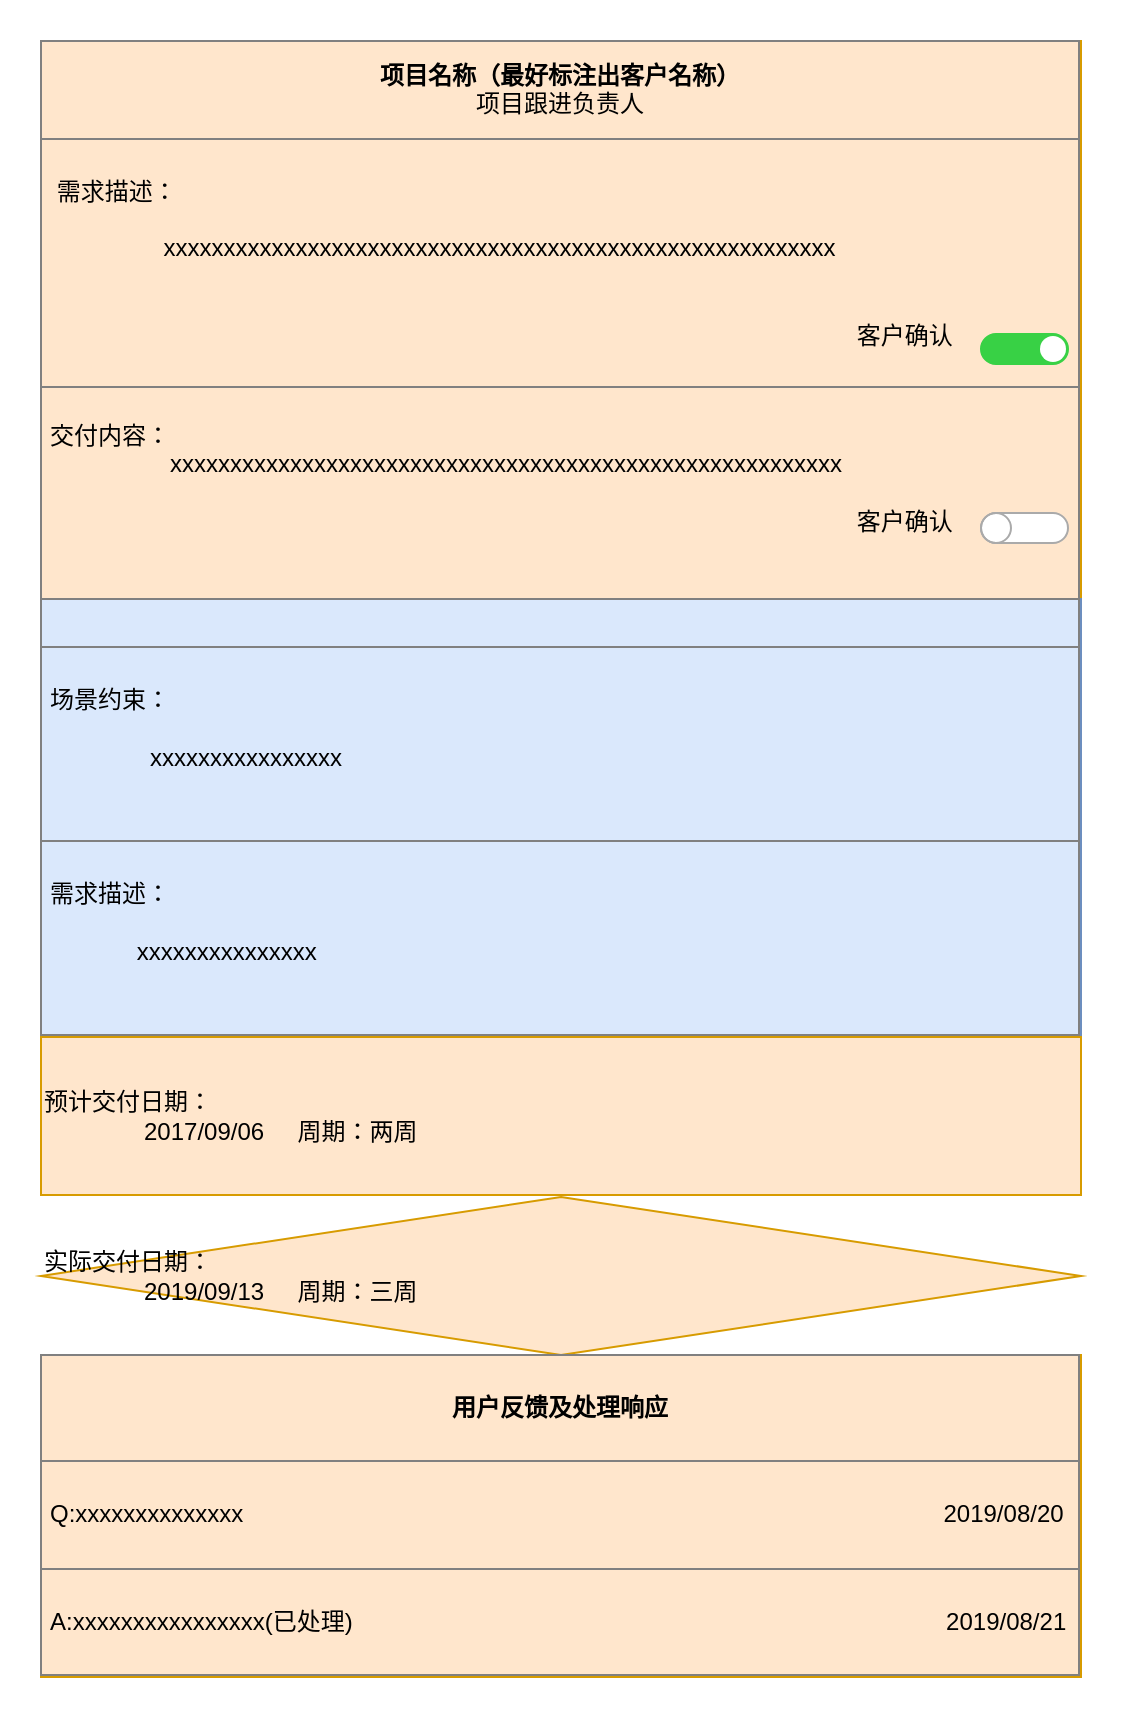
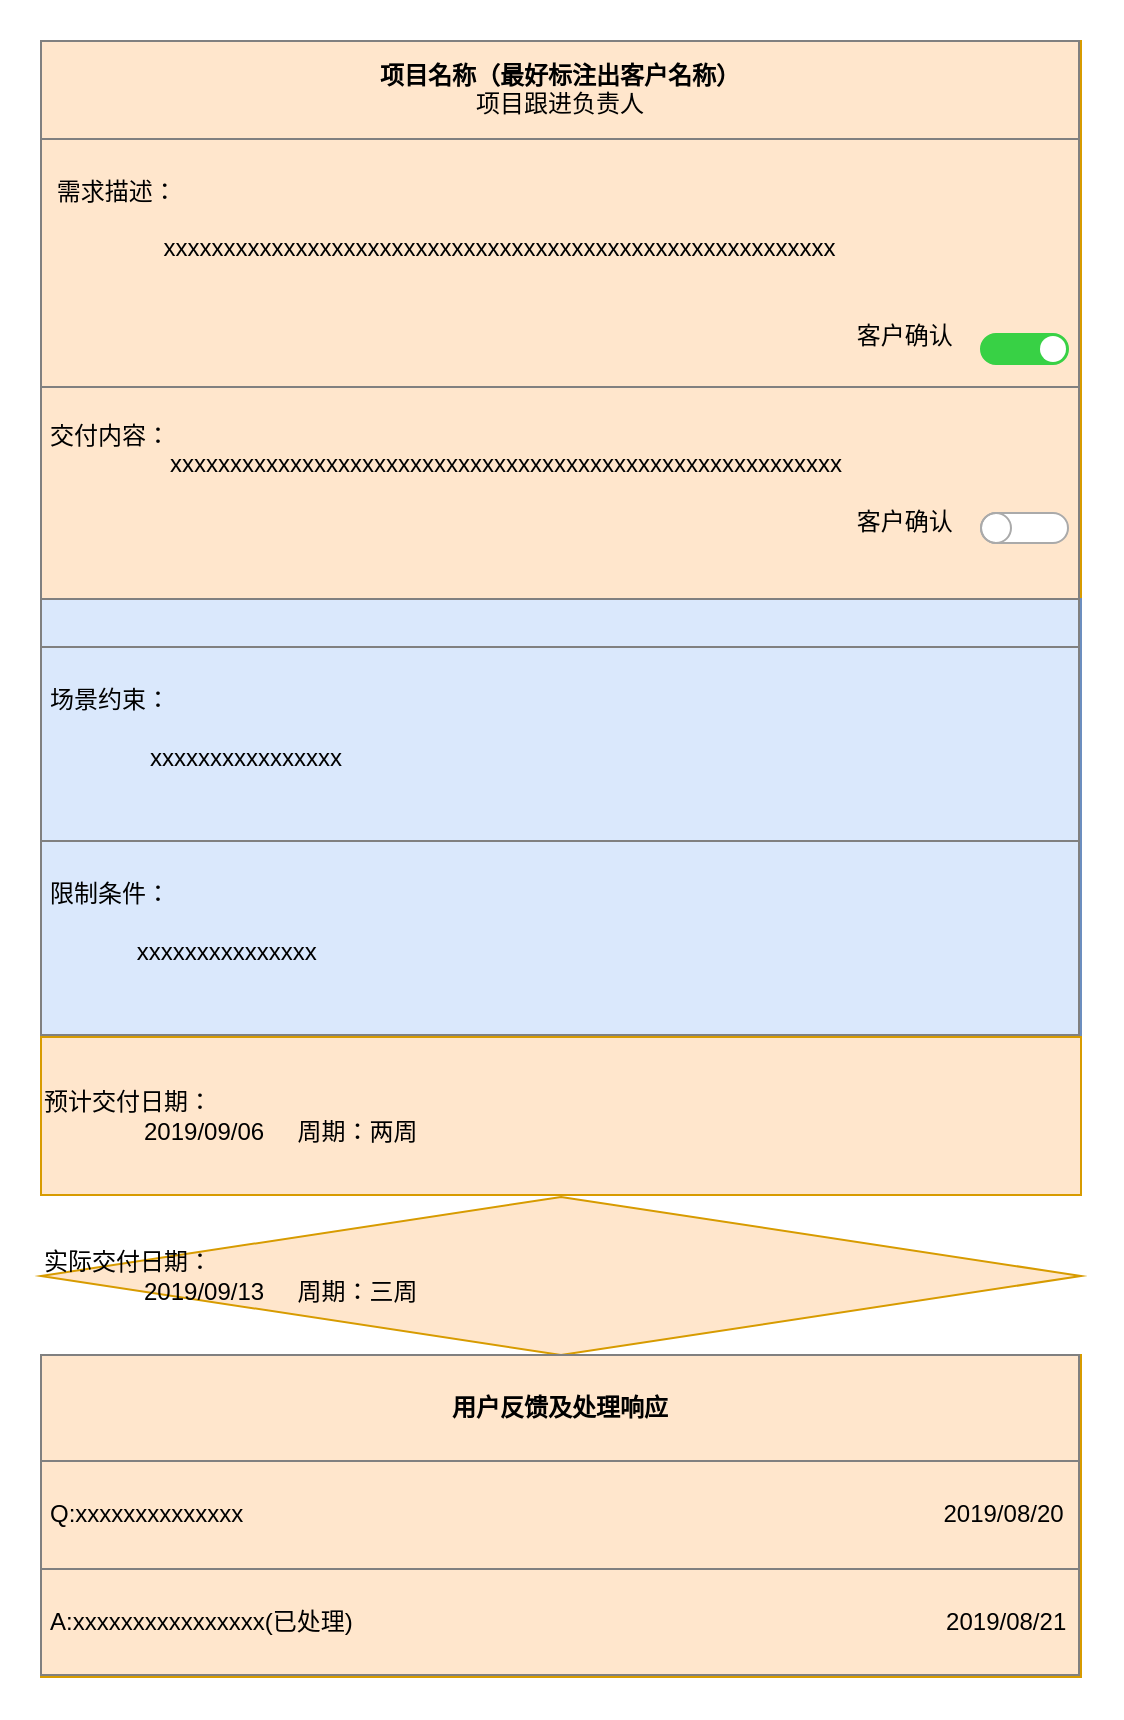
  <mxCell id="0" />
  <mxCell id="1" parent="0" />
  <mxCell id="2" value="&lt;table border=&quot;1&quot; width=&quot;100%&quot; cellpadding=&quot;4&quot; style=&quot;width: 100% ; height: 100% ; border-collapse: collapse&quot;&gt;&lt;tbody&gt;&lt;tr&gt;&lt;th align=&quot;center&quot;&gt;项目名称（最好标注出客户名称）&lt;br&gt;&lt;span style=&quot;font-weight: normal&quot;&gt;项目跟进负责人&lt;/span&gt;&lt;/th&gt;&lt;/tr&gt;&lt;tr&gt;&lt;td align=&quot;center&quot;&gt;&lt;div style=&quot;text-align: left&quot;&gt;&amp;nbsp;需求描述：&amp;nbsp;&amp;nbsp;&lt;/div&gt;&lt;div style=&quot;text-align: left&quot;&gt;&amp;nbsp; &amp;nbsp; &amp;nbsp; &amp;nbsp; &amp;nbsp; &amp;nbsp; &amp;nbsp; &amp;nbsp; &amp;nbsp; &amp;nbsp; &amp;nbsp; &amp;nbsp; &amp;nbsp; &amp;nbsp; &amp;nbsp; &amp;nbsp; &amp;nbsp; &amp;nbsp; &amp;nbsp; &amp;nbsp; &amp;nbsp; &amp;nbsp; &amp;nbsp; &amp;nbsp; &amp;nbsp; &amp;nbsp; &amp;nbsp; &amp;nbsp; &amp;nbsp; &amp;nbsp; &amp;nbsp; &amp;nbsp; &amp;nbsp; &amp;nbsp; &amp;nbsp; &amp;nbsp; &amp;nbsp; &amp;nbsp; &amp;nbsp; &amp;nbsp; &amp;nbsp; &amp;nbsp; &amp;nbsp; &amp;nbsp; &amp;nbsp; &amp;nbsp; &amp;nbsp; &amp;nbsp; &amp;nbsp; &amp;nbsp; &amp;nbsp; &amp;nbsp; &amp;nbsp; &amp;nbsp; &amp;nbsp; &amp;nbsp; &amp;nbsp; &amp;nbsp; &amp;nbsp; &amp;nbsp; &amp;nbsp;&amp;nbsp;&lt;/div&gt;&lt;div style=&quot;text-align: left&quot;&gt;&amp;nbsp; &amp;nbsp; &amp;nbsp; &amp;nbsp; &amp;nbsp; &amp;nbsp; &amp;nbsp; &amp;nbsp; &amp;nbsp;&lt;span&gt;xxxxxxxxxxxxxx&lt;/span&gt;&lt;span&gt;xxxxxxxxxxxxxx&lt;/span&gt;&lt;span&gt;xxxxxxxxxxxxxx&lt;/span&gt;&lt;span&gt;xxxxxxxxxxxxxx&lt;/span&gt;&lt;/div&gt;&lt;div style=&quot;text-align: left&quot;&gt;&lt;br&gt;&lt;/div&gt;&lt;div style=&quot;text-align: left&quot;&gt;&amp;nbsp; &amp;nbsp; &amp;nbsp; &amp;nbsp; &amp;nbsp; &amp;nbsp; &amp;nbsp; &amp;nbsp; &amp;nbsp; &amp;nbsp; &amp;nbsp; &amp;nbsp; &amp;nbsp; &amp;nbsp; &amp;nbsp; &amp;nbsp; &amp;nbsp; &amp;nbsp; &amp;nbsp; &amp;nbsp; &amp;nbsp; &amp;nbsp; &amp;nbsp; &amp;nbsp; &amp;nbsp; &amp;nbsp; &amp;nbsp; &amp;nbsp; &amp;nbsp; &amp;nbsp; &amp;nbsp; &amp;nbsp; &amp;nbsp; &amp;nbsp; &amp;nbsp; &amp;nbsp; &amp;nbsp; &amp;nbsp; &amp;nbsp; &amp;nbsp; &amp;nbsp; &amp;nbsp; &amp;nbsp; &amp;nbsp; &amp;nbsp; &amp;nbsp; &amp;nbsp; &amp;nbsp; &amp;nbsp; &amp;nbsp; &amp;nbsp; &amp;nbsp; &amp;nbsp; &amp;nbsp; &amp;nbsp; &amp;nbsp; &amp;nbsp; &amp;nbsp; &amp;nbsp; &amp;nbsp; &amp;nbsp;&lt;/div&gt;&lt;div style=&quot;text-align: left&quot;&gt;&amp;nbsp; &amp;nbsp; &amp;nbsp; &amp;nbsp; &amp;nbsp; &amp;nbsp; &amp;nbsp; &amp;nbsp; &amp;nbsp; &amp;nbsp; &amp;nbsp; &amp;nbsp; &amp;nbsp; &amp;nbsp; &amp;nbsp; &amp;nbsp; &amp;nbsp; &amp;nbsp; &amp;nbsp; &amp;nbsp; &amp;nbsp; &amp;nbsp; &amp;nbsp; &amp;nbsp; &amp;nbsp; &amp;nbsp; &amp;nbsp; &amp;nbsp; &amp;nbsp; &amp;nbsp; &amp;nbsp; &amp;nbsp; &amp;nbsp; &amp;nbsp; &amp;nbsp; &amp;nbsp; &amp;nbsp; &amp;nbsp; &amp;nbsp; &amp;nbsp; &amp;nbsp; &amp;nbsp; &amp;nbsp; &amp;nbsp; &amp;nbsp; &amp;nbsp; &amp;nbsp; &amp;nbsp; &amp;nbsp; &amp;nbsp; &amp;nbsp; &amp;nbsp; &amp;nbsp; &amp;nbsp; &amp;nbsp; &amp;nbsp; &amp;nbsp; &amp;nbsp; &amp;nbsp; &amp;nbsp; &amp;nbsp;客户确认&lt;/div&gt;&lt;/td&gt;&lt;/tr&gt;&lt;tr&gt;&lt;td align=&quot;center&quot; style=&quot;text-align: left&quot;&gt;交付内容：&lt;br&gt;&amp;nbsp; &amp;nbsp; &amp;nbsp; &amp;nbsp; &amp;nbsp; &amp;nbsp; &amp;nbsp; &amp;nbsp; &amp;nbsp; &lt;span&gt;xxxxxxxxxxxxxx&lt;/span&gt;&lt;span&gt;xxxxxxxxxxxxxx&lt;/span&gt;&lt;span&gt;xxxxxxxxxxxxxx&lt;/span&gt;&lt;span&gt;xxxxxxxxxxxxxx&lt;br&gt;&lt;br&gt;&amp;nbsp; &amp;nbsp; &amp;nbsp; &amp;nbsp; &amp;nbsp; &amp;nbsp; &amp;nbsp; &amp;nbsp; &amp;nbsp; &amp;nbsp; &amp;nbsp; &amp;nbsp; &amp;nbsp; &amp;nbsp; &amp;nbsp; &amp;nbsp; &amp;nbsp; &amp;nbsp; &amp;nbsp; &amp;nbsp; &amp;nbsp; &amp;nbsp; &amp;nbsp; &amp;nbsp; &amp;nbsp; &amp;nbsp; &amp;nbsp; &amp;nbsp; &amp;nbsp; &amp;nbsp; &amp;nbsp; &amp;nbsp; &amp;nbsp; &amp;nbsp; &amp;nbsp; &amp;nbsp; &amp;nbsp; &amp;nbsp; &amp;nbsp; &amp;nbsp; &amp;nbsp; &amp;nbsp; &amp;nbsp; &amp;nbsp; &amp;nbsp; &amp;nbsp; &amp;nbsp; &amp;nbsp; &amp;nbsp; &amp;nbsp; &amp;nbsp; &amp;nbsp; &amp;nbsp; &amp;nbsp; &amp;nbsp; &amp;nbsp; &amp;nbsp; &amp;nbsp; &amp;nbsp; &amp;nbsp; &amp;nbsp;客户确认&lt;br&gt;&lt;/span&gt;&lt;div&gt;&lt;br&gt;&lt;/div&gt;&lt;/td&gt;&lt;/tr&gt;&lt;/tbody&gt;&lt;/table&gt;" style="text;html=1;strokeColor=#d79b00;fillColor=#ffe6cc;overflow=fill;" parent="1" vertex="1"><mxGeometry x="20" y="20" width="520" height="280" as="geometry" /></mxCell>
  <mxCell id="3" value="" style="html=1;verticalLabelPosition=bottom;labelBackgroundColor=#ffffff;verticalAlign=top;shadow=0;dashed=0;strokeWidth=1;shape=mxgraph.ios7ui.onOffButton;buttonState=on;strokeColor=#38D145;strokeColor2=#aaaaaa;fillColor=#38D145;fillColor2=#ffffff;" vertex="1" parent="1"><mxGeometry x="490" y="166.5" width="43.5" height="15" as="geometry" /></mxCell>
  <mxCell id="4" value="" style="html=1;verticalLabelPosition=bottom;labelBackgroundColor=#ffffff;verticalAlign=top;shadow=0;dashed=0;strokeWidth=1;shape=mxgraph.ios7ui.onOffButton;buttonState=off;strokeColor=#38D145;strokeColor2=#aaaaaa;fillColor=#38D145;fillColor2=#ffffff;" vertex="1" parent="1"><mxGeometry x="490" y="256" width="43.5" height="15" as="geometry" /></mxCell>
- <mxCell id="5" value="&lt;table border=&quot;1&quot; width=&quot;100%&quot; cellpadding=&quot;4&quot; style=&quot;width: 100% ; height: 100% ; border-collapse: collapse&quot;&gt;&lt;tbody&gt;&lt;tr&gt;&lt;th align=&quot;center&quot;&gt;&lt;br&gt;&lt;/th&gt;&lt;/tr&gt;&lt;tr&gt;&lt;td align=&quot;center&quot; style=&quot;text-align: left&quot;&gt;&lt;br&gt;场景约束：&lt;br&gt;&lt;br&gt;&amp;nbsp; &amp;nbsp; &amp;nbsp; &amp;nbsp; &amp;nbsp; &amp;nbsp; &amp;nbsp; &amp;nbsp;xxxxxxxxxxxxxxxx&lt;br&gt;&lt;br&gt;&lt;br&gt;&lt;/td&gt;&lt;/tr&gt;&lt;tr&gt;&lt;td align=&quot;center&quot; style=&quot;text-align: left&quot;&gt;&lt;br&gt;需求描述：&lt;br&gt;&amp;nbsp; &amp;nbsp; &amp;nbsp; &amp;nbsp; &amp;nbsp; &amp;nbsp; &amp;nbsp; &lt;br&gt;&amp;nbsp; &amp;nbsp; &amp;nbsp; &amp;nbsp; &amp;nbsp; &amp;nbsp; &amp;nbsp;xxxxxxxxxxxxxxx&lt;br&gt;&lt;br&gt;&lt;br&gt;&lt;/td&gt;&lt;/tr&gt;&lt;/tbody&gt;&lt;/table&gt;" style="text;html=1;strokeColor=#6c8ebf;fillColor=#dae8fc;overflow=fill;" vertex="1" parent="1"><mxGeometry x="20" y="299" width="520" height="219" as="geometry" /></mxCell>
- <mxCell id="6" value="预计交付日期：&lt;br&gt;&amp;nbsp; &amp;nbsp; &amp;nbsp; &amp;nbsp; &amp;nbsp; &amp;nbsp; &amp;nbsp; &amp;nbsp;2017/09/06&amp;nbsp; &amp;nbsp; &amp;nbsp;周期：两周" style="rounded=0;whiteSpace=wrap;html=1;align=left;fillColor=#ffe6cc;strokeColor=#d79b00;" vertex="1" parent="1"><mxGeometry x="20" y="518" width="520" height="79" as="geometry" /></mxCell>
+ <mxCell id="5" value="&lt;table border=&quot;1&quot; width=&quot;100%&quot; cellpadding=&quot;4&quot; style=&quot;width: 100% ; height: 100% ; border-collapse: collapse&quot;&gt;&lt;tbody&gt;&lt;tr&gt;&lt;th align=&quot;center&quot;&gt;&lt;br&gt;&lt;/th&gt;&lt;/tr&gt;&lt;tr&gt;&lt;td align=&quot;center&quot; style=&quot;text-align: left&quot;&gt;&lt;br&gt;场景约束：&lt;br&gt;&lt;br&gt;&amp;nbsp; &amp;nbsp; &amp;nbsp; &amp;nbsp; &amp;nbsp; &amp;nbsp; &amp;nbsp; &amp;nbsp;xxxxxxxxxxxxxxxx&lt;br&gt;&lt;br&gt;&lt;br&gt;&lt;/td&gt;&lt;/tr&gt;&lt;tr&gt;&lt;td align=&quot;center&quot; style=&quot;text-align: left&quot;&gt;&lt;br&gt;限制条件：&lt;br&gt;&amp;nbsp; &amp;nbsp; &amp;nbsp; &amp;nbsp; &amp;nbsp; &amp;nbsp; &amp;nbsp; &lt;br&gt;&amp;nbsp; &amp;nbsp; &amp;nbsp; &amp;nbsp; &amp;nbsp; &amp;nbsp; &amp;nbsp;xxxxxxxxxxxxxxx&lt;br&gt;&lt;br&gt;&lt;br&gt;&lt;/td&gt;&lt;/tr&gt;&lt;/tbody&gt;&lt;/table&gt;" style="text;html=1;strokeColor=#6c8ebf;fillColor=#dae8fc;overflow=fill;" vertex="1" parent="1"><mxGeometry x="20" y="299" width="520" height="219" as="geometry" /></mxCell>
+ <mxCell id="6" value="预计交付日期：&lt;br&gt;&amp;nbsp; &amp;nbsp; &amp;nbsp; &amp;nbsp; &amp;nbsp; &amp;nbsp; &amp;nbsp; &amp;nbsp;2019/09/06&amp;nbsp; &amp;nbsp; &amp;nbsp;周期：两周" style="rounded=0;whiteSpace=wrap;html=1;align=left;fillColor=#ffe6cc;strokeColor=#d79b00;" vertex="1" parent="1"><mxGeometry x="20" y="518" width="520" height="79" as="geometry" /></mxCell>
  <mxCell id="7" value="实际交付日期：&lt;br&gt;&amp;nbsp; &amp;nbsp; &amp;nbsp; &amp;nbsp; &amp;nbsp; &amp;nbsp; &amp;nbsp; &amp;nbsp;2019/09/13&amp;nbsp; &amp;nbsp; &amp;nbsp;周期：三周" style="rhombus;whiteSpace=wrap;html=1;align=left;fillColor=#ffe6cc;strokeColor=#d79b00;" vertex="1" parent="1"><mxGeometry x="20" y="598" width="520" height="79" as="geometry" /></mxCell>
  <mxCell id="8" value="&lt;table border=&quot;1&quot; width=&quot;100%&quot; cellpadding=&quot;4&quot; style=&quot;width: 100% ; height: 100% ; border-collapse: collapse&quot;&gt;&lt;tbody&gt;&lt;tr&gt;&lt;th align=&quot;center&quot;&gt;用户反馈及处理响应&lt;/th&gt;&lt;/tr&gt;&lt;tr&gt;&lt;td align=&quot;center&quot; style=&quot;text-align: left&quot;&gt;Q:xxxxxxxxxxxxxx&amp;nbsp; &amp;nbsp; &amp;nbsp; &amp;nbsp; &amp;nbsp; &amp;nbsp; &amp;nbsp; &amp;nbsp; &amp;nbsp; &amp;nbsp; &amp;nbsp; &amp;nbsp; &amp;nbsp; &amp;nbsp; &amp;nbsp; &amp;nbsp; &amp;nbsp; &amp;nbsp; &amp;nbsp; &amp;nbsp; &amp;nbsp; &amp;nbsp; &amp;nbsp; &amp;nbsp; &amp;nbsp; &amp;nbsp; &amp;nbsp; &amp;nbsp; &amp;nbsp; &amp;nbsp; &amp;nbsp; &amp;nbsp; &amp;nbsp; &amp;nbsp; &amp;nbsp; &amp;nbsp; &amp;nbsp; &amp;nbsp; &amp;nbsp; &amp;nbsp; &amp;nbsp; &amp;nbsp; &amp;nbsp; &amp;nbsp; &amp;nbsp; &amp;nbsp; &amp;nbsp; &amp;nbsp; &amp;nbsp; &amp;nbsp; &amp;nbsp; &amp;nbsp; &amp;nbsp;2019/08/20&lt;br&gt;&lt;/td&gt;&lt;/tr&gt;&lt;tr&gt;&lt;td align=&quot;center&quot; style=&quot;text-align: left&quot;&gt;A:xxxxxxxxxxxxxxxx(已处理)&amp;nbsp; &amp;nbsp; &amp;nbsp; &amp;nbsp; &amp;nbsp; &amp;nbsp; &amp;nbsp; &amp;nbsp; &amp;nbsp; &amp;nbsp; &amp;nbsp; &amp;nbsp; &amp;nbsp; &amp;nbsp; &amp;nbsp; &amp;nbsp; &amp;nbsp; &amp;nbsp; &amp;nbsp; &amp;nbsp; &amp;nbsp; &amp;nbsp; &amp;nbsp; &amp;nbsp; &amp;nbsp; &amp;nbsp; &amp;nbsp; &amp;nbsp; &amp;nbsp; &amp;nbsp; &amp;nbsp; &amp;nbsp; &amp;nbsp; &amp;nbsp; &amp;nbsp; &amp;nbsp; &amp;nbsp; &amp;nbsp; &amp;nbsp; &amp;nbsp; &amp;nbsp; &amp;nbsp; &amp;nbsp; &amp;nbsp; &amp;nbsp;2019/08/21&lt;/td&gt;&lt;/tr&gt;&lt;/tbody&gt;&lt;/table&gt;" style="text;html=1;strokeColor=#d79b00;fillColor=#ffe6cc;overflow=fill;" vertex="1" parent="1"><mxGeometry x="20" y="677" width="520" height="161" as="geometry" /></mxCell>
